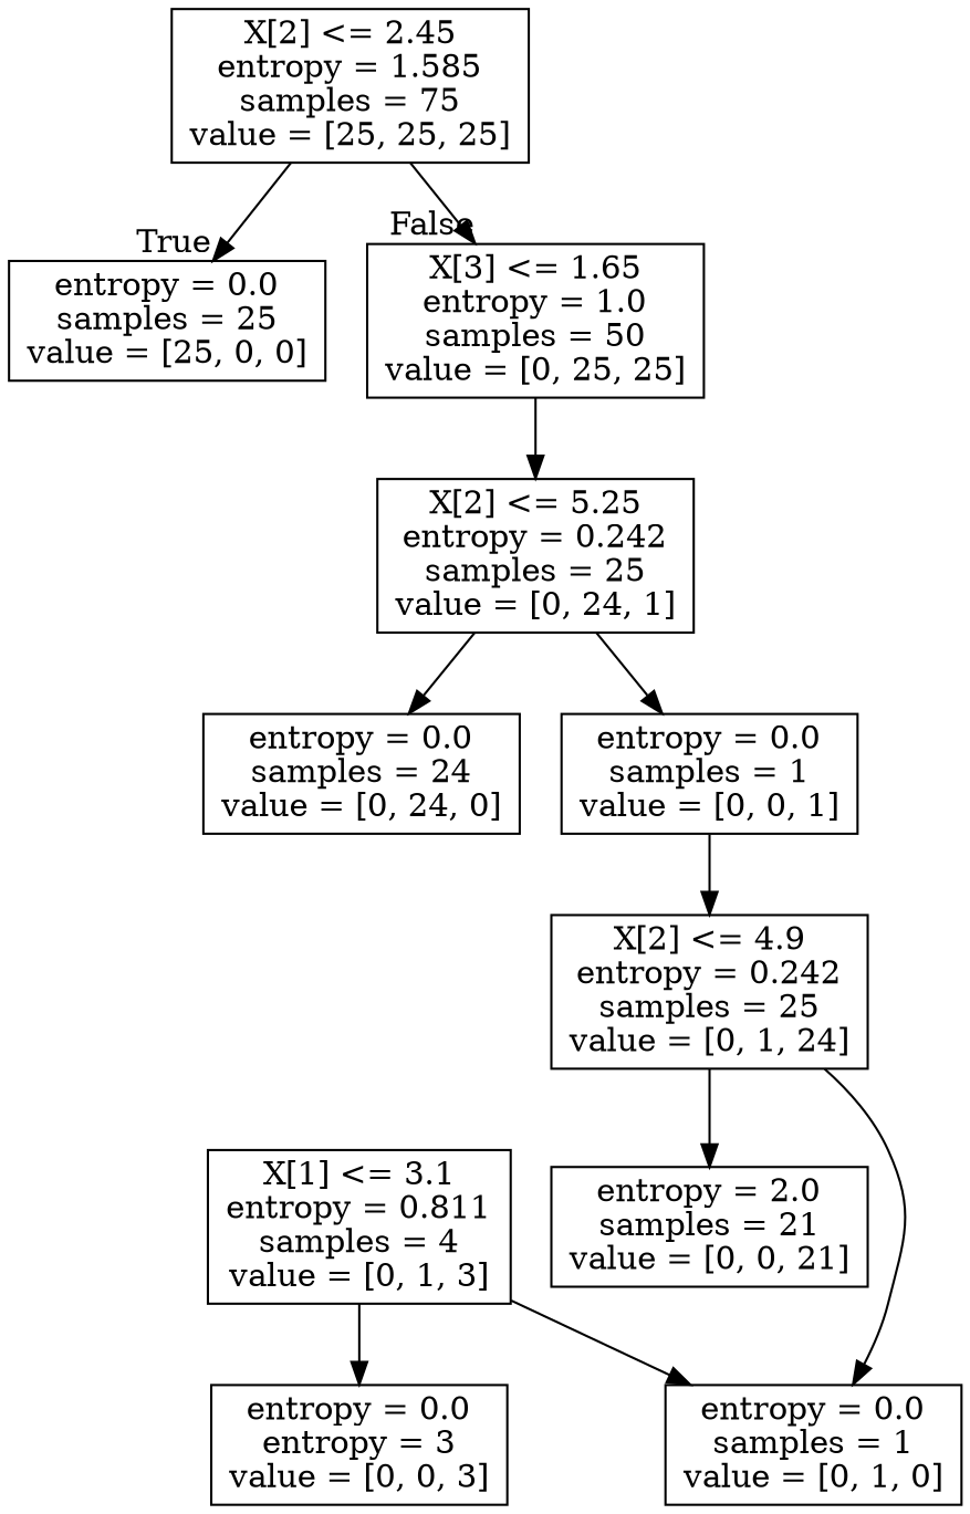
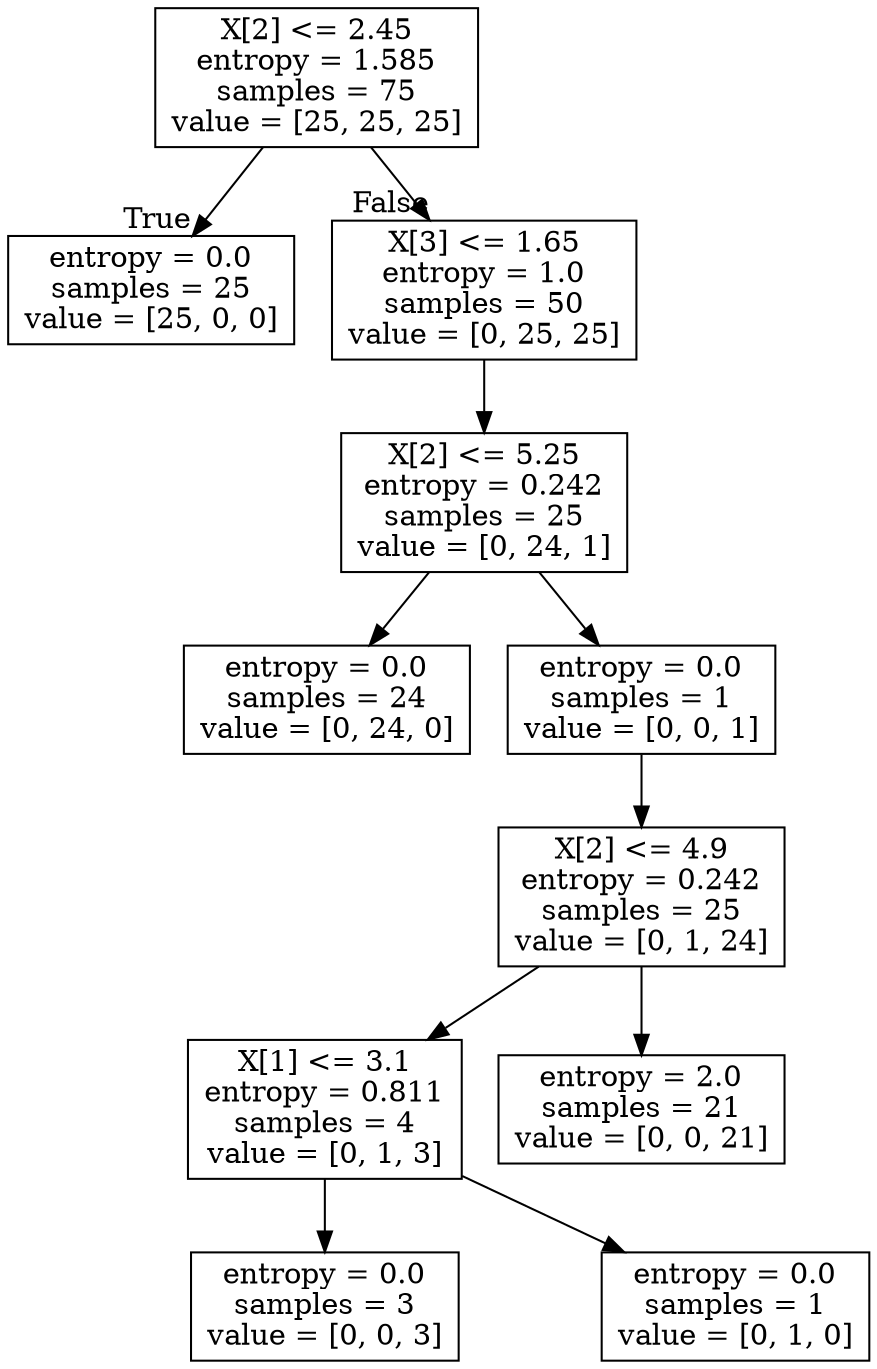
  digraph {
    node [shape=box]
    n1 [label="X[2] <= 2.45\nentropy = 1.585\nsamples = 75\nvalue = [25, 25, 25]"]
    n2 [label="entropy = 0.0\nsamples = 25\nvalue = [25, 0, 0]"]
    n3 [label="X[3] <= 1.65\nentropy = 1.0\nsamples = 50\nvalue = [0, 25, 25]"]
    n4 [label="X[2] <= 5.25\nentropy = 0.242\nsamples = 25\nvalue = [0, 24, 1]"]
    n5 [label="entropy = 0.0\nsamples = 24\nvalue = [0, 24, 0]"]
    n6 [label="entropy = 0.0\nsamples = 1\nvalue = [0, 0, 1]"]
    n7 [label="X[2] <= 4.9\nentropy = 0.242\nsamples = 25\nvalue = [0, 1, 24]"]
    n8 [label="X[1] <= 3.1\nentropy = 0.811\nsamples = 4\nvalue = [0, 1, 3]"]
    n9 [label="entropy = 2.0\nsamples = 21\nvalue = [0, 0, 21]"]
-   n10 [label="entropy = 0.0\nentropy = 3\nvalue = [0, 0, 3]"]
+   n10 [label="entropy = 0.0\nsamples = 3\nvalue = [0, 0, 3]"]
    n11 [label="entropy = 0.0\nsamples = 1\nvalue = [0, 1, 0]"]
    n1 -> n2 [headlabel=True labelangle=45 labeldistance=2.5]
    n1 -> n3 [headlabel=False labelangle=-45 labeldistance=2.5]
    n3 -> n4
    n4 -> n5
    n4 -> n6
    n6 -> n7
-   n7 -> n11
+   n7 -> n8
    n7 -> n9
    n8 -> n10
    n8 -> n11
  }
